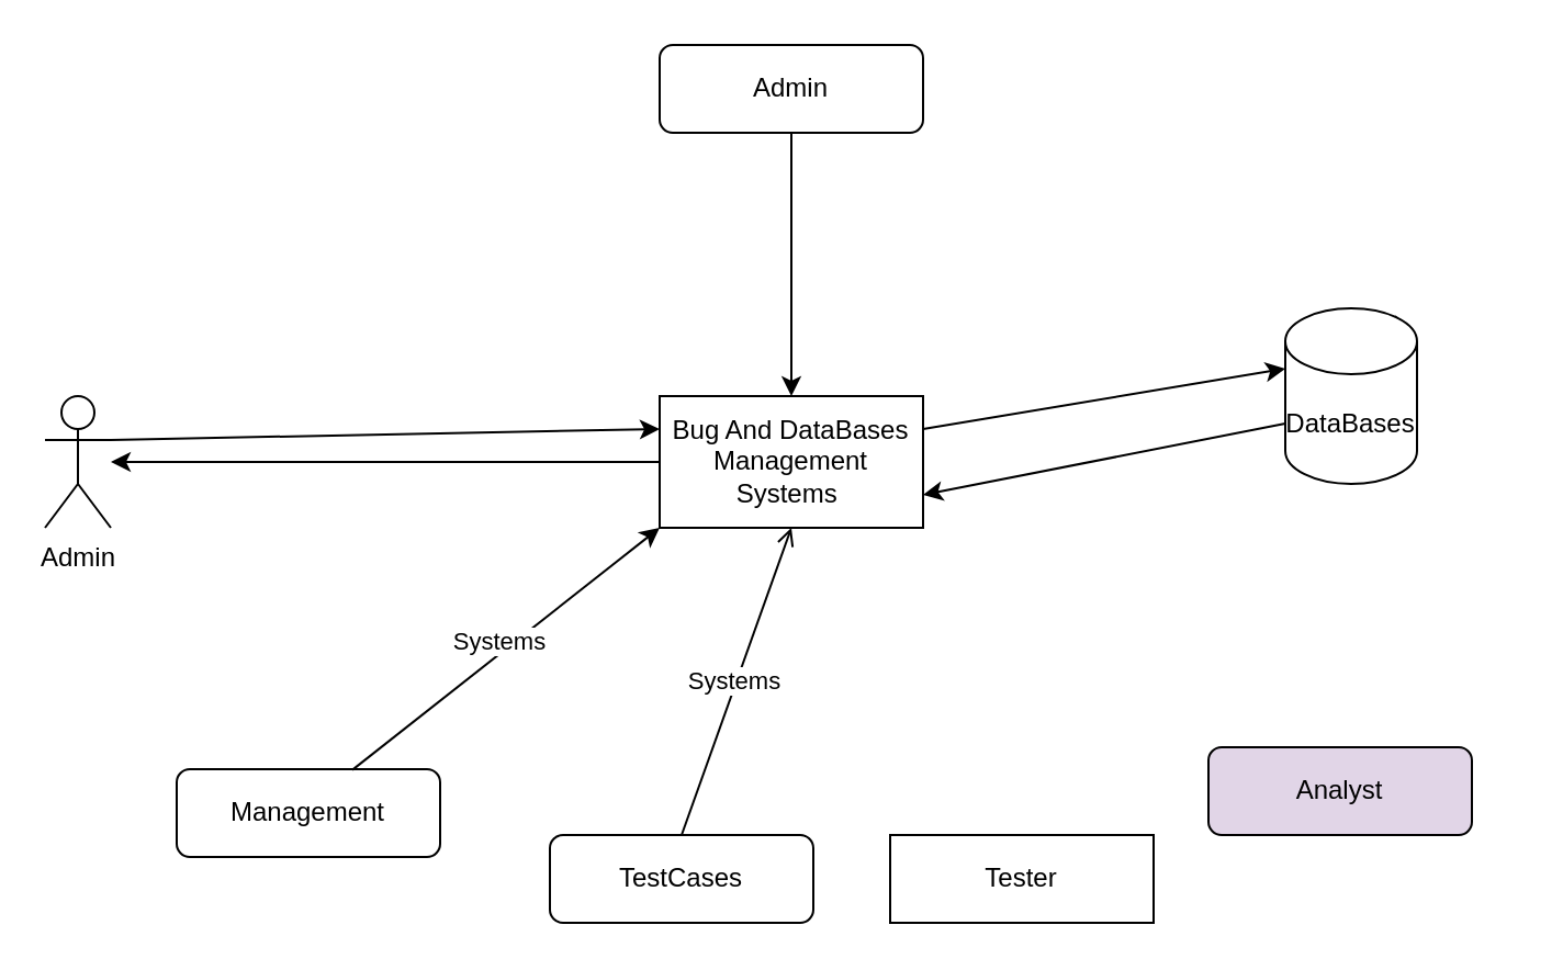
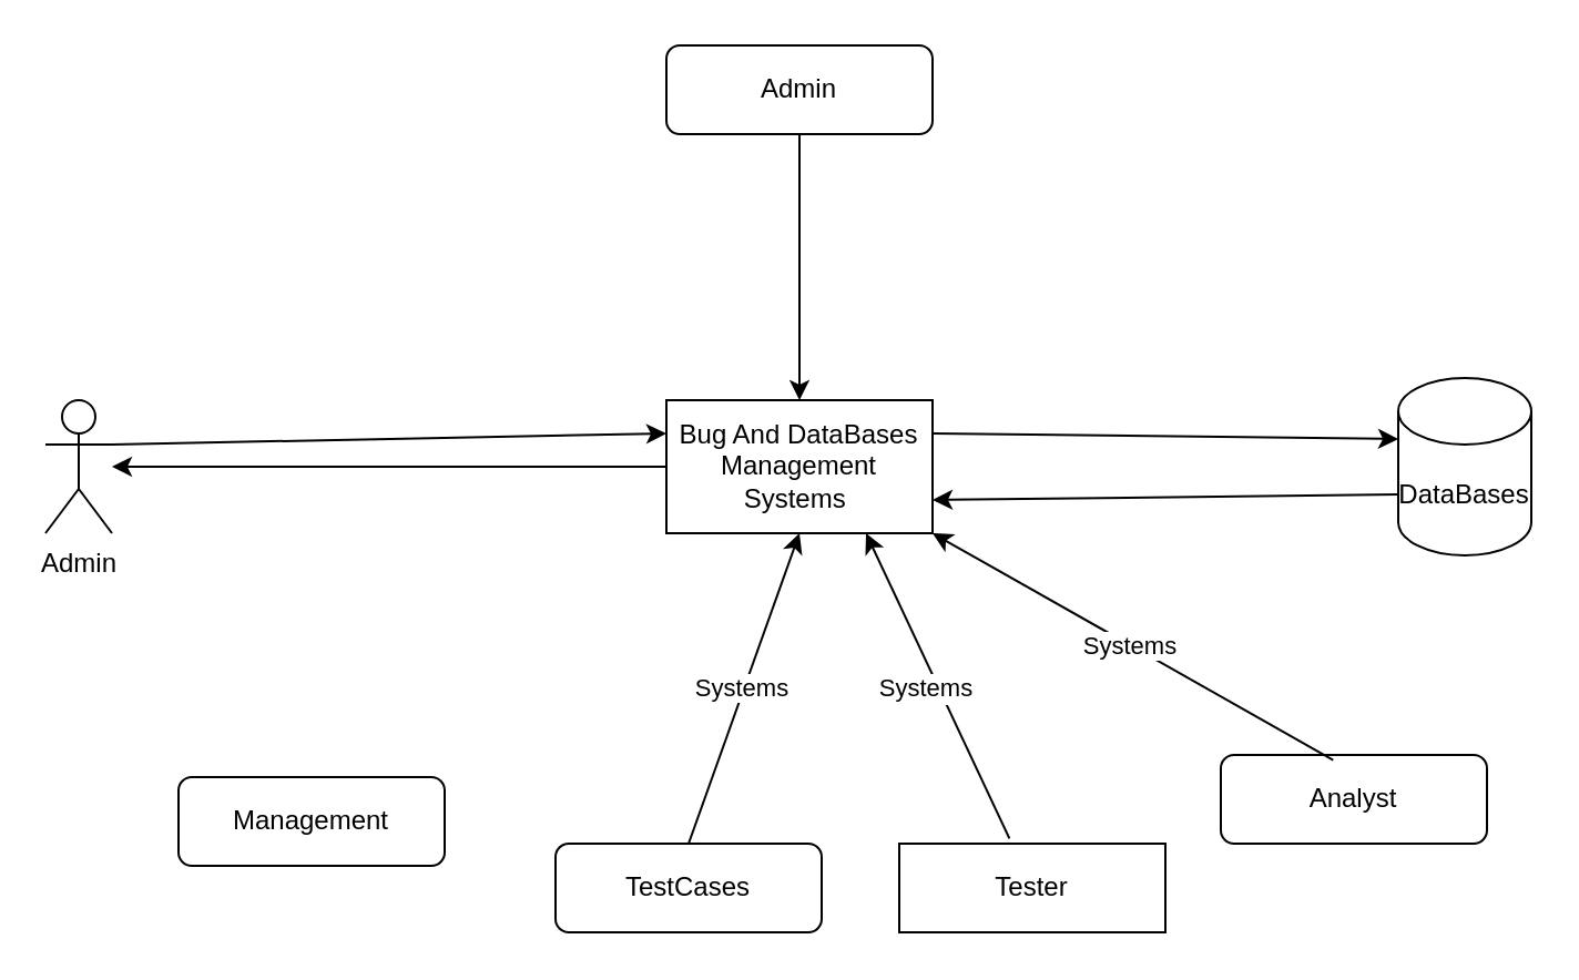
  <mxCell id="0" />
  <mxCell id="1" parent="0" />
  <mxCell id="2" value="Bug And DataBases Management Systems&amp;nbsp;" style="rounded=0;whiteSpace=wrap;html=1;" vertex="1" parent="1"><mxGeometry x="300" y="180" width="120" height="60" as="geometry" /></mxCell>
  <mxCell id="3" value="Admin" style="rounded=1;whiteSpace=wrap;html=1;" vertex="1" parent="1"><mxGeometry x="300" y="20" width="120" height="40" as="geometry" /></mxCell>
  <mxCell id="4" value="Management" style="rounded=1;whiteSpace=wrap;html=1;" vertex="1" parent="1"><mxGeometry x="80" y="350" width="120" height="40" as="geometry" /></mxCell>
  <mxCell id="5" value="TestCases" style="rounded=1;whiteSpace=wrap;html=1;" vertex="1" parent="1"><mxGeometry x="250" y="380" width="120" height="40" as="geometry" /></mxCell>
  <mxCell id="6" value="Tester" style="whiteSpace=wrap;html=1;rounded=0;" vertex="1" parent="1"><mxGeometry x="405" y="380" width="120" height="40" as="geometry" /></mxCell>
- <mxCell id="7" value="Analyst" style="rounded=1;whiteSpace=wrap;html=1;fillColor=#e1d5e7;" vertex="1" parent="1"><mxGeometry x="550" y="340" width="120" height="40" as="geometry" /></mxCell>
+ <mxCell id="7" value="Analyst" style="rounded=1;whiteSpace=wrap;html=1;" vertex="1" parent="1"><mxGeometry x="550" y="340" width="120" height="40" as="geometry" /></mxCell>
  <mxCell id="8" value="Admin" style="shape=umlActor;verticalLabelPosition=bottom;verticalAlign=top;html=1;outlineConnect=0;" vertex="1" parent="1"><mxGeometry x="20" y="180" width="30" height="60" as="geometry" /></mxCell>
- <mxCell id="9" value="DataBases" style="shape=cylinder3;whiteSpace=wrap;html=1;boundedLbl=1;backgroundOutline=1;size=15;" vertex="1" parent="1"><mxGeometry x="585" y="140" width="60" height="80" as="geometry" /></mxCell>
+ <mxCell id="9" value="DataBases" style="shape=cylinder3;whiteSpace=wrap;html=1;boundedLbl=1;backgroundOutline=1;size=15;" vertex="1" parent="1"><mxGeometry x="630" y="170" width="60" height="80" as="geometry" /></mxCell>
  <mxCell id="10" value="" style="endArrow=classic;html=1;rounded=0;exitX=0.5;exitY=1;exitDx=0;exitDy=0;entryX=0.5;entryY=0;entryDx=0;entryDy=0;" edge="1" parent="1" source="3" target="2"><mxGeometry width="50" height="50" relative="1" as="geometry"><mxPoint x="340" y="250" as="sourcePoint" /><mxPoint x="390" y="200" as="targetPoint" /></mxGeometry></mxCell>
- <mxCell id="11" value="" style="endArrow=classic;html=1;rounded=0;exitX=0.667;exitY=0.008;exitDx=0;exitDy=0;exitPerimeter=0;entryX=0;entryY=1;entryDx=0;entryDy=0;" edge="1" parent="1" source="4" target="2"><mxGeometry width="50" height="50" relative="1" as="geometry"><mxPoint x="340" y="250" as="sourcePoint" /><mxPoint x="390" y="200" as="targetPoint" /></mxGeometry></mxCell>
- <mxCell id="12" value="Systems" style="edgeLabel;html=1;align=center;verticalAlign=middle;resizable=0;points=[];" vertex="1" connectable="0" parent="11"><mxGeometry x="-0.005" y="5" relative="1" as="geometry"><mxPoint as="offset" /></mxGeometry></mxCell>
- <mxCell id="13" value="" style="endArrow=open;html=1;rounded=0;exitX=0.5;exitY=0;exitDx=0;exitDy=0;entryX=0.5;entryY=1;entryDx=0;entryDy=0;" edge="1" parent="1" source="5" target="2"><mxGeometry width="50" height="50" relative="1" as="geometry"><mxPoint x="340" y="250" as="sourcePoint" /><mxPoint x="390" y="200" as="targetPoint" /></mxGeometry></mxCell>
+ <mxCell id="13" value="" style="endArrow=classic;html=1;rounded=0;exitX=0.5;exitY=0;exitDx=0;exitDy=0;entryX=0.5;entryY=1;entryDx=0;entryDy=0;" edge="1" parent="1" source="5" target="2"><mxGeometry width="50" height="50" relative="1" as="geometry"><mxPoint x="340" y="250" as="sourcePoint" /><mxPoint x="390" y="200" as="targetPoint" /></mxGeometry></mxCell>
  <mxCell id="14" value="Systems" style="edgeLabel;html=1;align=center;verticalAlign=middle;resizable=0;points=[];" vertex="1" connectable="0" parent="13"><mxGeometry x="-0.006" y="2" relative="1" as="geometry"><mxPoint as="offset" /></mxGeometry></mxCell>
+ <mxCell id="15" value="" style="endArrow=classic;html=1;rounded=0;exitX=0.414;exitY=-0.058;exitDx=0;exitDy=0;exitPerimeter=0;entryX=0.75;entryY=1;entryDx=0;entryDy=0;" edge="1" parent="1" source="6" target="2"><mxGeometry width="50" height="50" relative="1" as="geometry"><mxPoint x="340" y="250" as="sourcePoint" /><mxPoint x="390" y="200" as="targetPoint" /></mxGeometry></mxCell>
+ <mxCell id="16" value="Text" style="edgeLabel;html=1;align=center;verticalAlign=middle;resizable=0;points=[];" vertex="1" connectable="0" parent="15"><mxGeometry x="-0.013" y="1" relative="1" as="geometry"><mxPoint as="offset" /></mxGeometry></mxCell>
+ <mxCell id="17" value="Systems" style="edgeLabel;html=1;align=center;verticalAlign=middle;resizable=0;points=[];" vertex="1" connectable="0" parent="15"><mxGeometry x="0.022" y="5" relative="1" as="geometry"><mxPoint as="offset" /></mxGeometry></mxCell>
+ <mxCell id="18" value="" style="endArrow=classic;html=1;rounded=0;exitX=0.422;exitY=0.058;exitDx=0;exitDy=0;exitPerimeter=0;entryX=1;entryY=1;entryDx=0;entryDy=0;" edge="1" parent="1" source="7" target="2"><mxGeometry width="50" height="50" relative="1" as="geometry"><mxPoint x="340" y="250" as="sourcePoint" /><mxPoint x="390" y="200" as="targetPoint" /></mxGeometry></mxCell>
+ <mxCell id="19" value="Systems" style="edgeLabel;html=1;align=center;verticalAlign=middle;resizable=0;points=[];" vertex="1" connectable="0" parent="18"><mxGeometry x="0.021" relative="1" as="geometry"><mxPoint as="offset" /></mxGeometry></mxCell>
  <mxCell id="20" value="" style="endArrow=classic;html=1;rounded=0;exitX=1;exitY=0.333;exitDx=0;exitDy=0;exitPerimeter=0;entryX=0;entryY=0.25;entryDx=0;entryDy=0;" edge="1" parent="1" source="8" target="2"><mxGeometry width="50" height="50" relative="1" as="geometry"><mxPoint x="340" y="250" as="sourcePoint" /><mxPoint x="390" y="200" as="targetPoint" /></mxGeometry></mxCell>
  <mxCell id="21" value="" style="endArrow=classic;html=1;rounded=0;exitX=1;exitY=0.25;exitDx=0;exitDy=0;entryX=0;entryY=0;entryDx=0;entryDy=27.5;entryPerimeter=0;" edge="1" parent="1" source="2" target="9"><mxGeometry width="50" height="50" relative="1" as="geometry"><mxPoint x="340" y="250" as="sourcePoint" /><mxPoint x="390" y="200" as="targetPoint" /></mxGeometry></mxCell>
  <mxCell id="22" value="" style="endArrow=classic;html=1;rounded=0;exitX=0;exitY=0;exitDx=0;exitDy=52.5;exitPerimeter=0;entryX=1;entryY=0.75;entryDx=0;entryDy=0;" edge="1" parent="1" source="9" target="2"><mxGeometry width="50" height="50" relative="1" as="geometry"><mxPoint x="340" y="250" as="sourcePoint" /><mxPoint x="390" y="200" as="targetPoint" /></mxGeometry></mxCell>
  <mxCell id="23" value="" style="endArrow=classic;html=1;rounded=0;exitX=0;exitY=0.5;exitDx=0;exitDy=0;" edge="1" parent="1" source="2" target="8"><mxGeometry width="50" height="50" relative="1" as="geometry"><mxPoint x="170" y="280" as="sourcePoint" /><mxPoint x="220" y="230" as="targetPoint" /></mxGeometry></mxCell>
